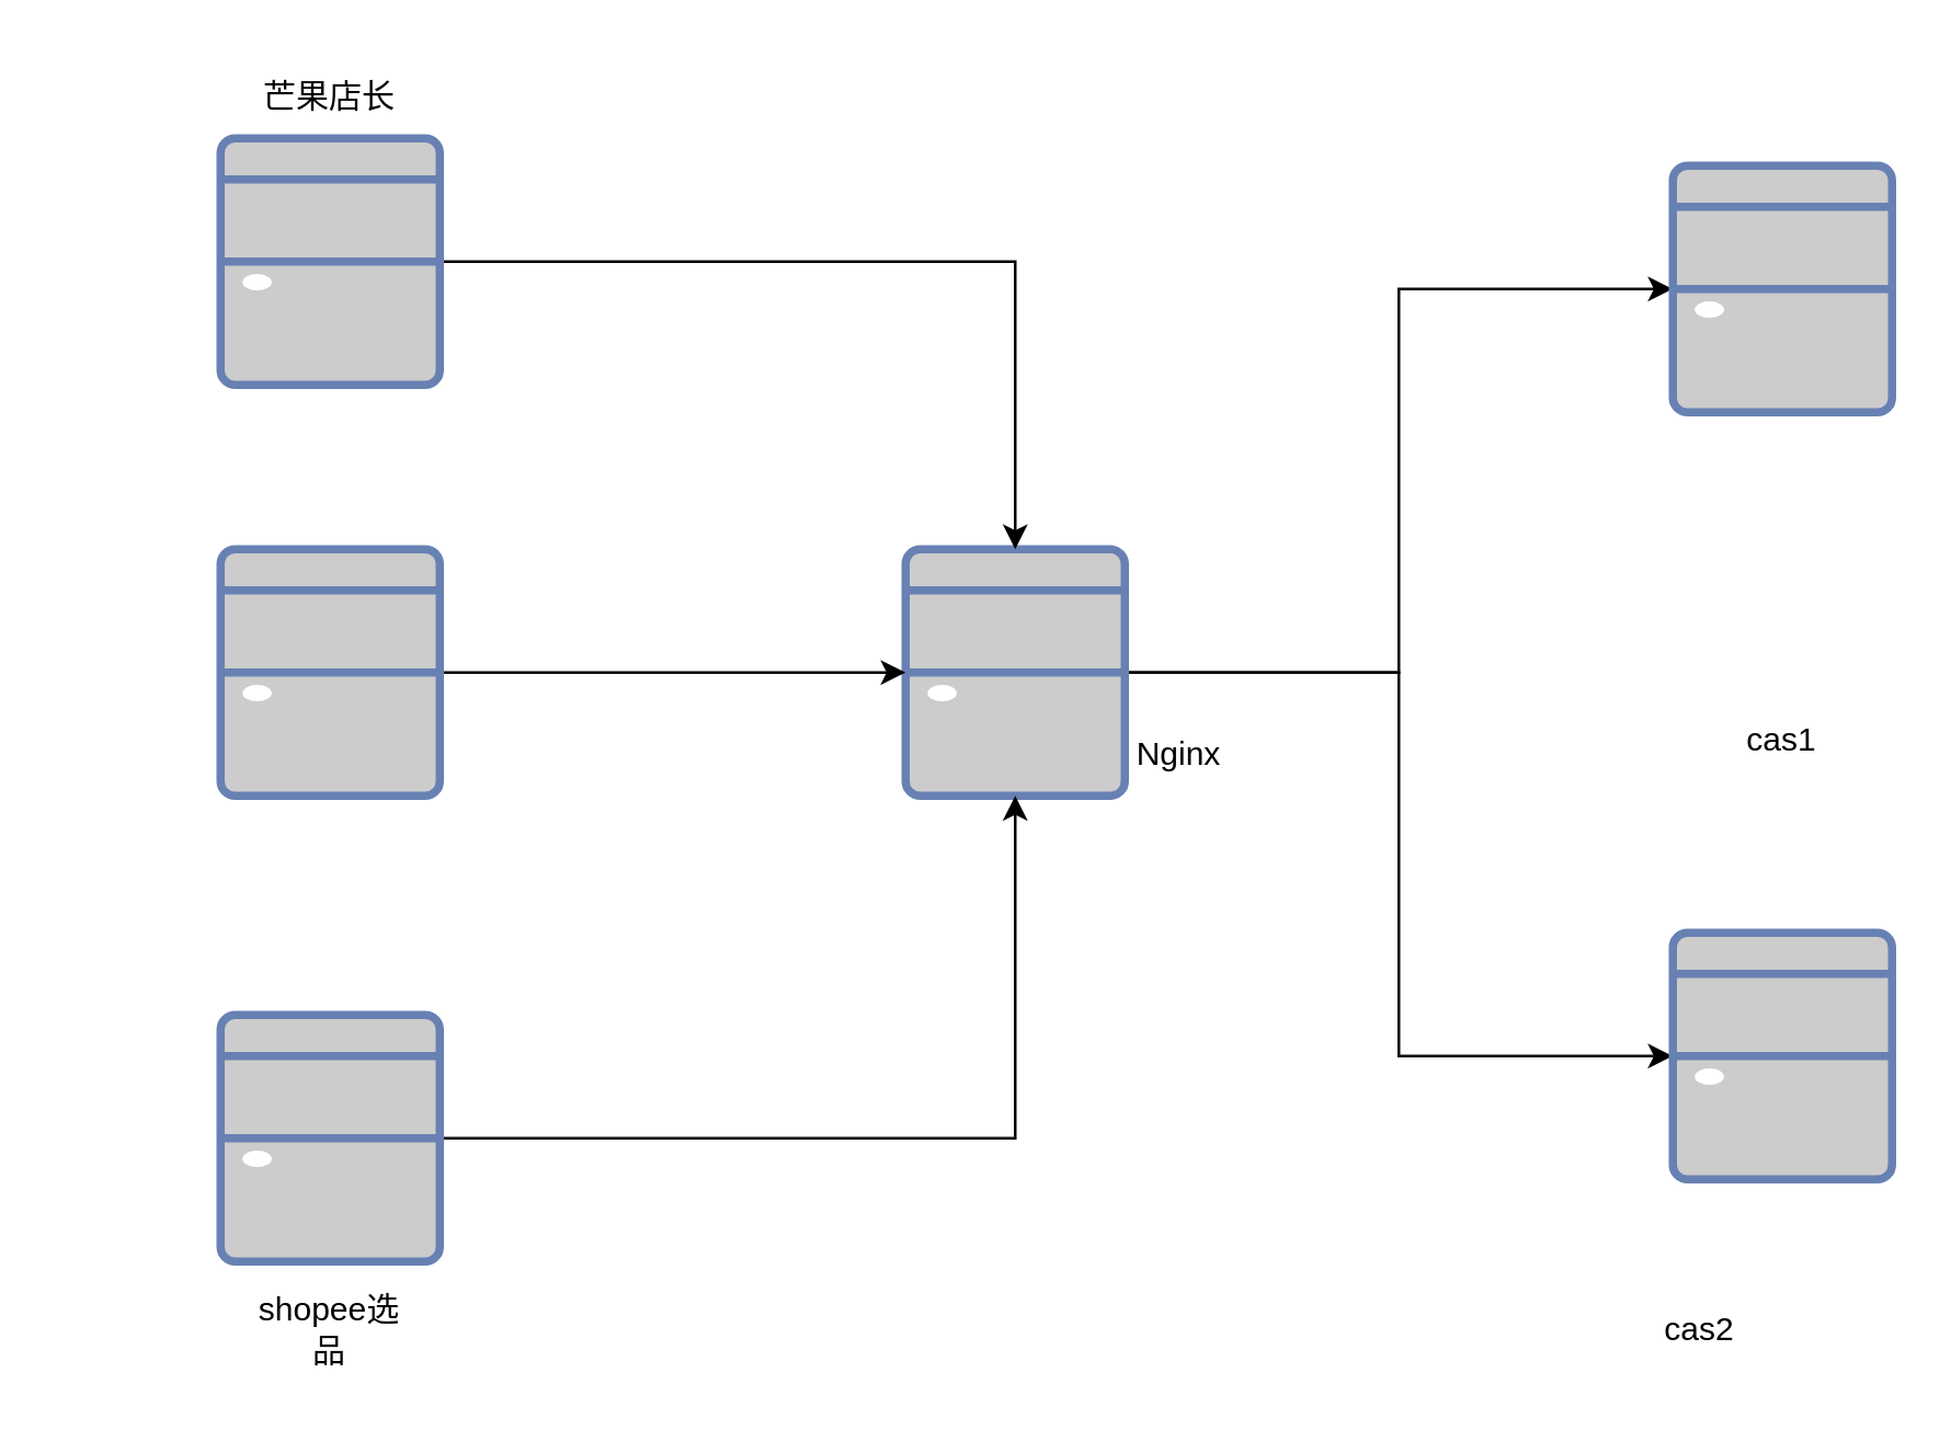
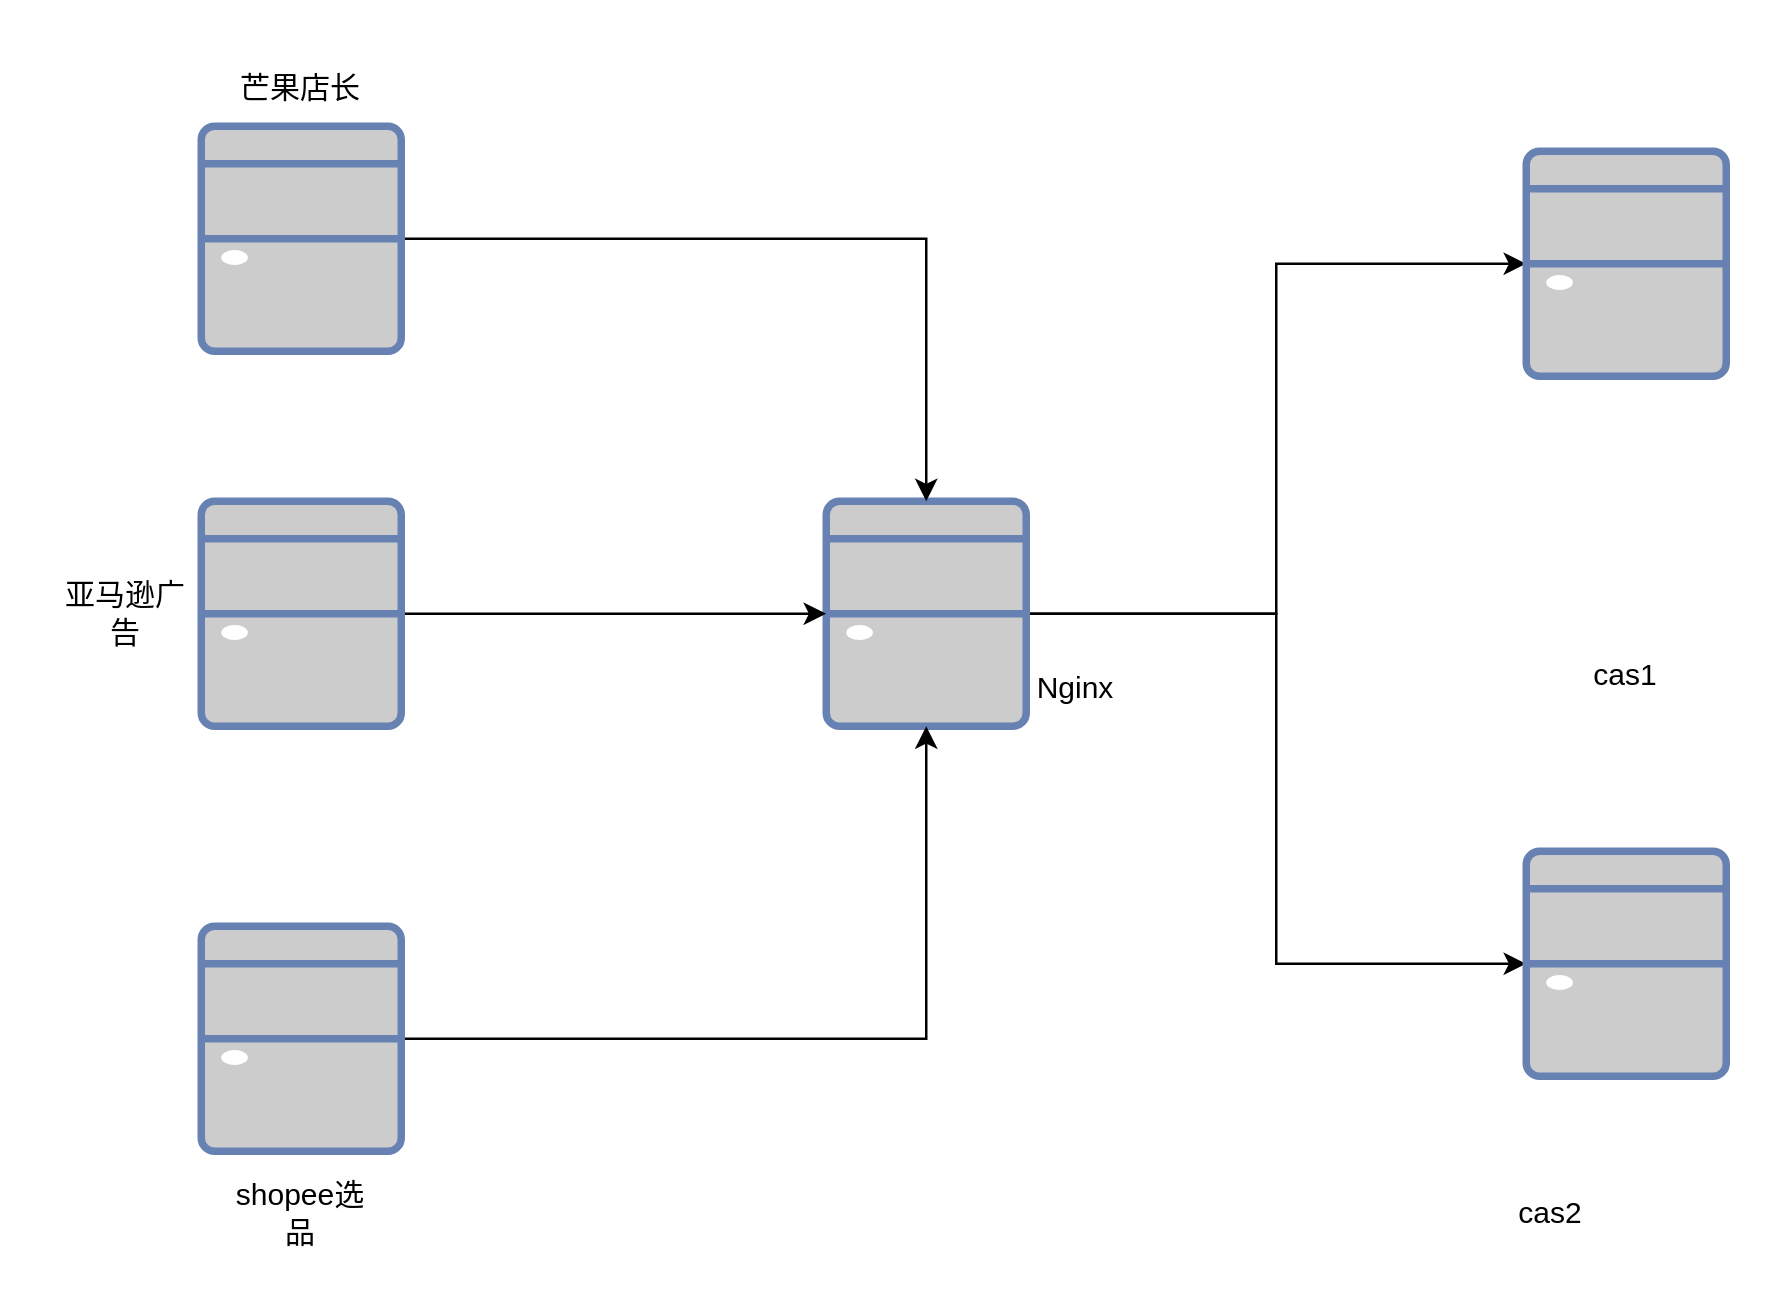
  <mxCell id="0" />
  <mxCell id="1" parent="0" />
  <mxCell id="2" style="edgeStyle=orthogonalEdgeStyle;rounded=0;orthogonalLoop=1;jettySize=auto;html=1;entryX=0;entryY=0.5;entryDx=0;entryDy=0;entryPerimeter=0;" edge="1" parent="1" source="4" target="6"><mxGeometry relative="1" as="geometry" /></mxCell>
  <mxCell id="3" style="edgeStyle=orthogonalEdgeStyle;rounded=0;orthogonalLoop=1;jettySize=auto;html=1;entryX=0;entryY=0.5;entryDx=0;entryDy=0;entryPerimeter=0;" edge="1" parent="1" source="4" target="5"><mxGeometry relative="1" as="geometry" /></mxCell>
  <mxCell id="4" value="" style="fontColor=#0066CC;verticalAlign=top;verticalLabelPosition=bottom;labelPosition=center;align=center;html=1;outlineConnect=0;fillColor=#CCCCCC;strokeColor=#6881B3;gradientColor=none;gradientDirection=north;strokeWidth=2;shape=mxgraph.networks.desktop_pc;" vertex="1" parent="1"><mxGeometry x="330" y="200" width="80" height="90" as="geometry" /></mxCell>
  <mxCell id="5" value="" style="fontColor=#0066CC;verticalAlign=top;verticalLabelPosition=bottom;labelPosition=center;align=center;html=1;outlineConnect=0;fillColor=#CCCCCC;strokeColor=#6881B3;gradientColor=none;gradientDirection=north;strokeWidth=2;shape=mxgraph.networks.desktop_pc;" vertex="1" parent="1"><mxGeometry x="610" y="340" width="80" height="90" as="geometry" /></mxCell>
  <mxCell id="6" value="" style="fontColor=#0066CC;verticalAlign=top;verticalLabelPosition=bottom;labelPosition=center;align=center;html=1;outlineConnect=0;fillColor=#CCCCCC;strokeColor=#6881B3;gradientColor=none;gradientDirection=north;strokeWidth=2;shape=mxgraph.networks.desktop_pc;" vertex="1" parent="1"><mxGeometry x="610" y="60" width="80" height="90" as="geometry" /></mxCell>
  <mxCell id="7" style="edgeStyle=orthogonalEdgeStyle;rounded=0;orthogonalLoop=1;jettySize=auto;html=1;" edge="1" parent="1" source="8" target="4"><mxGeometry relative="1" as="geometry" /></mxCell>
  <mxCell id="8" value="" style="fontColor=#0066CC;verticalAlign=top;verticalLabelPosition=bottom;labelPosition=center;align=center;html=1;outlineConnect=0;fillColor=#CCCCCC;strokeColor=#6881B3;gradientColor=none;gradientDirection=north;strokeWidth=2;shape=mxgraph.networks.desktop_pc;" vertex="1" parent="1"><mxGeometry x="80" y="370" width="80" height="90" as="geometry" /></mxCell>
  <mxCell id="9" style="edgeStyle=orthogonalEdgeStyle;rounded=0;orthogonalLoop=1;jettySize=auto;html=1;entryX=0;entryY=0.5;entryDx=0;entryDy=0;entryPerimeter=0;" edge="1" parent="1" source="10" target="4"><mxGeometry relative="1" as="geometry" /></mxCell>
  <mxCell id="10" value="" style="fontColor=#0066CC;verticalAlign=top;verticalLabelPosition=bottom;labelPosition=center;align=center;html=1;outlineConnect=0;fillColor=#CCCCCC;strokeColor=#6881B3;gradientColor=none;gradientDirection=north;strokeWidth=2;shape=mxgraph.networks.desktop_pc;" vertex="1" parent="1"><mxGeometry x="80" y="200" width="80" height="90" as="geometry" /></mxCell>
  <mxCell id="11" style="edgeStyle=orthogonalEdgeStyle;rounded=0;orthogonalLoop=1;jettySize=auto;html=1;" edge="1" parent="1" source="12" target="4"><mxGeometry relative="1" as="geometry" /></mxCell>
  <mxCell id="12" value="" style="fontColor=#0066CC;verticalAlign=top;verticalLabelPosition=bottom;labelPosition=center;align=center;html=1;outlineConnect=0;fillColor=#CCCCCC;strokeColor=#6881B3;gradientColor=none;gradientDirection=north;strokeWidth=2;shape=mxgraph.networks.desktop_pc;" vertex="1" parent="1"><mxGeometry x="80" y="50" width="80" height="90" as="geometry" /></mxCell>
  <mxCell id="13" value="cas1" style="text;html=1;strokeColor=none;fillColor=none;align=center;verticalAlign=middle;whiteSpace=wrap;rounded=0;" vertex="1" parent="1"><mxGeometry x="620" y="255" width="60" height="30" as="geometry" /></mxCell>
  <mxCell id="14" value="cas2" style="text;html=1;strokeColor=none;fillColor=none;align=center;verticalAlign=middle;whiteSpace=wrap;rounded=0;" vertex="1" parent="1"><mxGeometry x="590" y="470" width="60" height="30" as="geometry" /></mxCell>
  <mxCell id="15" value="Nginx" style="text;html=1;strokeColor=none;fillColor=none;align=center;verticalAlign=middle;whiteSpace=wrap;rounded=0;" vertex="1" parent="1"><mxGeometry x="400" y="260" width="60" height="30" as="geometry" /></mxCell>
  <mxCell id="16" value="芒果店长" style="text;html=1;strokeColor=none;fillColor=none;align=center;verticalAlign=middle;whiteSpace=wrap;rounded=0;" vertex="1" parent="1"><mxGeometry x="90" y="20" width="60" height="30" as="geometry" /></mxCell>
+ <mxCell id="17" value="亚马逊广告" style="text;html=1;strokeColor=none;fillColor=none;align=center;verticalAlign=middle;whiteSpace=wrap;rounded=0;" vertex="1" parent="1"><mxGeometry x="20" y="230" width="60" height="30" as="geometry" /></mxCell>
  <mxCell id="18" value="shopee选品" style="text;html=1;strokeColor=none;fillColor=none;align=center;verticalAlign=middle;whiteSpace=wrap;rounded=0;" vertex="1" parent="1"><mxGeometry x="90" y="470" width="60" height="30" as="geometry" /></mxCell>
